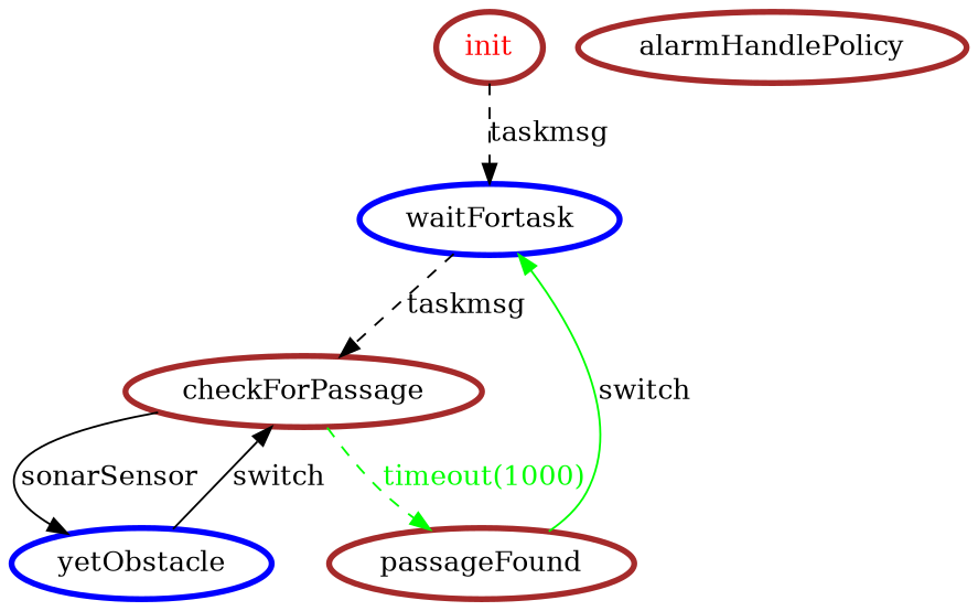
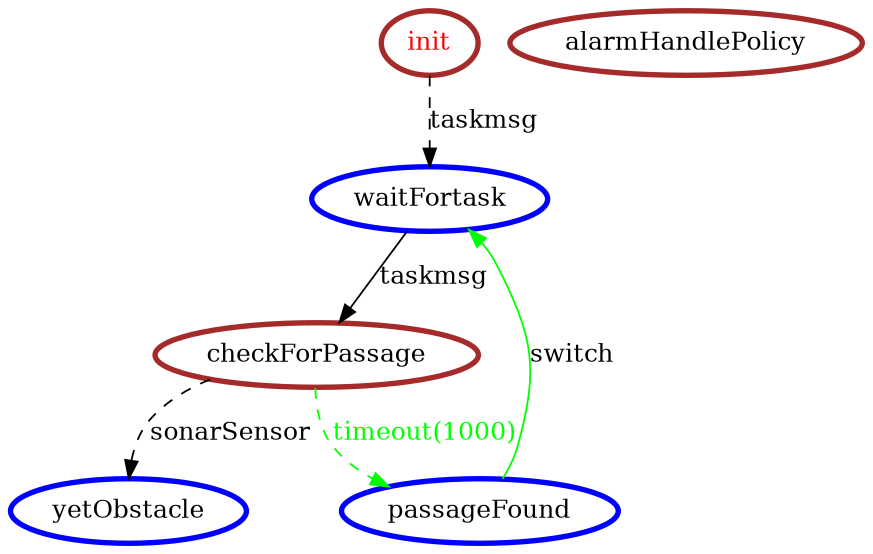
  digraph {
    rankdir=TB
    node [color=brown fontcolor=black penwidth=3]
    edge [color=black fontcolor=black style=dashed]
    init [fontcolor=red]
    waitFortask [color=blue]
    checkForPassage
-   passageFound
+   passageFound [color=blue]
    yetObstacle [color=blue]
    alarmHandlePolicy
    init -> waitFortask [label=taskmsg]
-   waitFortask -> checkForPassage [label=taskmsg]
+   waitFortask -> checkForPassage [label=taskmsg style=solid]
    checkForPassage -> passageFound [color=green fontcolor=green label="timeout(1000)"]
-   checkForPassage -> yetObstacle [label=sonarSensor style=solid]
+   checkForPassage -> yetObstacle [label=sonarSensor]
    passageFound -> waitFortask [color=green label=switch style=solid]
-   yetObstacle -> checkForPassage [label=switch style=solid]
  }
